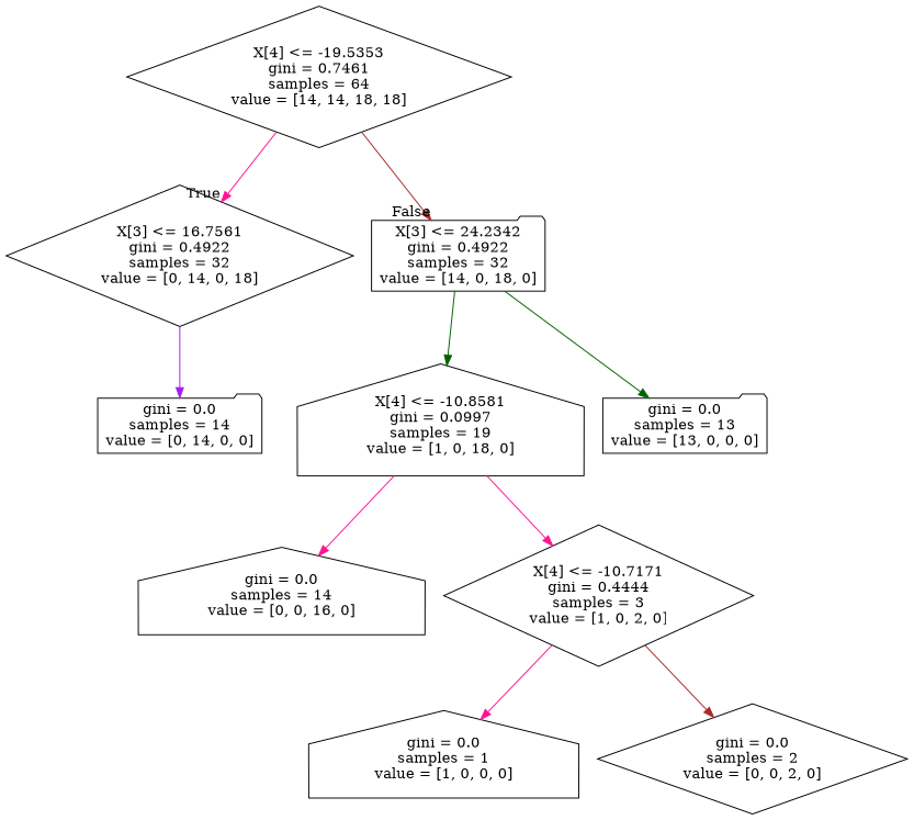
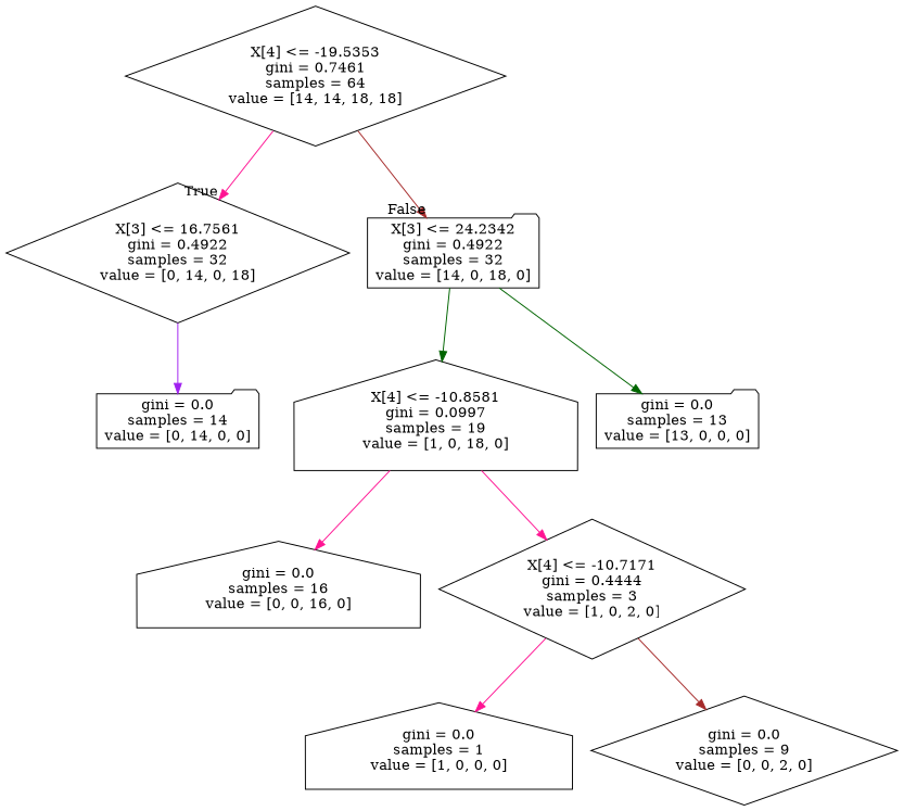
  digraph {
    node [shape=diamond]
    edge [color=deeppink]
    n1 [label="X[4] <= -19.5353\ngini = 0.7461\nsamples = 64\nvalue = [14, 14, 18, 18]"]
    n2 [label="X[3] <= 16.7561\ngini = 0.4922\nsamples = 32\nvalue = [0, 14, 0, 18]"]
    n3 [label="X[3] <= 24.2342\ngini = 0.4922\nsamples = 32\nvalue = [14, 0, 18, 0]" shape=folder]
    n4 [label="gini = 0.0\nsamples = 14\nvalue = [0, 14, 0, 0]" shape=folder]
    n5 [label="X[4] <= -10.8581\ngini = 0.0997\nsamples = 19\nvalue = [1, 0, 18, 0]" shape=house]
    n6 [label="gini = 0.0\nsamples = 13\nvalue = [13, 0, 0, 0]" shape=folder]
-   n7 [label="gini = 0.0\nsamples = 14\nvalue = [0, 0, 16, 0]" shape=house]
+   n7 [label="gini = 0.0\nsamples = 16\nvalue = [0, 0, 16, 0]" shape=house]
    n8 [label="X[4] <= -10.7171\ngini = 0.4444\nsamples = 3\nvalue = [1, 0, 2, 0]"]
    n9 [label="gini = 0.0\nsamples = 1\nvalue = [1, 0, 0, 0]" shape=house]
-   n10 [label="gini = 0.0\nsamples = 2\nvalue = [0, 0, 2, 0]"]
+   n10 [label="gini = 0.0\nsamples = 9\nvalue = [0, 0, 2, 0]"]
    n1 -> n2 [headlabel=True labelangle=45 labeldistance=2.5]
    n1 -> n3 [color=brown headlabel=False labelangle=-45 labeldistance=2.5]
    n2 -> n4 [color=purple]
    n3 -> n5 [color=darkgreen]
    n3 -> n6 [color=darkgreen]
    n5 -> n7
    n5 -> n8
    n8 -> n9
    n8 -> n10 [color=brown]
  }
